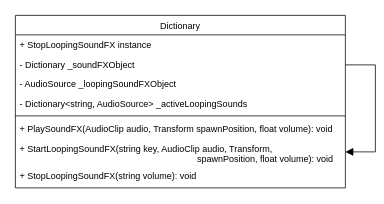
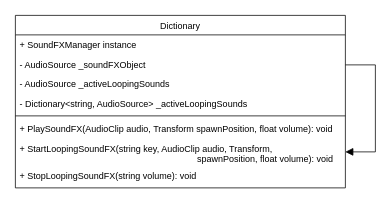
  <mxCell id="0" />
  <mxCell id="1" parent="0" />
  <mxCell id="2" value="Dictionary" style="swimlane;fontStyle=0;align=center;verticalAlign=top;childLayout=stackLayout;horizontal=1;startSize=26;horizontalStack=0;resizeParent=1;resizeLast=0;collapsible=1;marginBottom=0;rounded=0;shadow=0;strokeWidth=1;" parent="1" vertex="1"><mxGeometry x="20" y="20" width="440" height="230" as="geometry"><mxRectangle x="550" y="140" width="160" height="26" as="alternateBounds" /></mxGeometry></mxCell>
- <mxCell id="3" value="+ StopLoopingSoundFX instance" style="text;align=left;verticalAlign=top;spacingLeft=4;spacingRight=4;overflow=hidden;rotatable=0;points=[[0,0.5],[1,0.5]];portConstraint=eastwest;" parent="2" vertex="1"><mxGeometry y="26" width="440" height="26" as="geometry" /></mxCell>
- <mxCell id="4" value="- Dictionary _soundFXObject" style="text;align=left;verticalAlign=top;spacingLeft=4;spacingRight=4;overflow=hidden;rotatable=0;points=[[0,0.5],[1,0.5]];portConstraint=eastwest;" vertex="1" parent="2"><mxGeometry y="52" width="440" height="26" as="geometry" /></mxCell>
- <mxCell id="5" value="- AudioSource _loopingSoundFXObject" style="text;align=left;verticalAlign=top;spacingLeft=4;spacingRight=4;overflow=hidden;rotatable=0;points=[[0,0.5],[1,0.5]];portConstraint=eastwest;" vertex="1" parent="2"><mxGeometry y="78" width="440" height="26" as="geometry" /></mxCell>
+ <mxCell id="3" value="+ SoundFXManager instance" style="text;align=left;verticalAlign=top;spacingLeft=4;spacingRight=4;overflow=hidden;rotatable=0;points=[[0,0.5],[1,0.5]];portConstraint=eastwest;" parent="2" vertex="1"><mxGeometry y="26" width="440" height="26" as="geometry" /></mxCell>
+ <mxCell id="4" value="- AudioSource _soundFXObject" style="text;align=left;verticalAlign=top;spacingLeft=4;spacingRight=4;overflow=hidden;rotatable=0;points=[[0,0.5],[1,0.5]];portConstraint=eastwest;" vertex="1" parent="2"><mxGeometry y="52" width="440" height="26" as="geometry" /></mxCell>
+ <mxCell id="5" value="- AudioSource _activeLoopingSounds" style="text;align=left;verticalAlign=top;spacingLeft=4;spacingRight=4;overflow=hidden;rotatable=0;points=[[0,0.5],[1,0.5]];portConstraint=eastwest;" vertex="1" parent="2"><mxGeometry y="78" width="440" height="26" as="geometry" /></mxCell>
  <mxCell id="6" value="- Dictionary&lt;string, AudioSource&gt; _activeLoopingSounds" style="text;align=left;verticalAlign=top;spacingLeft=4;spacingRight=4;overflow=hidden;rotatable=0;points=[[0,0.5],[1,0.5]];portConstraint=eastwest;" vertex="1" parent="2"><mxGeometry y="104" width="440" height="26" as="geometry" /></mxCell>
  <mxCell id="7" value="" style="line;html=1;strokeWidth=1;align=left;verticalAlign=middle;spacingTop=-1;spacingLeft=3;spacingRight=3;rotatable=0;labelPosition=right;points=[];portConstraint=eastwest;" parent="2" vertex="1"><mxGeometry y="130" width="440" height="8" as="geometry" /></mxCell>
  <mxCell id="8" value="+ PlaySoundFX(AudioClip audio, Transform spawnPosition, float volume): void" style="text;align=left;verticalAlign=top;spacingLeft=4;spacingRight=4;overflow=hidden;rotatable=0;points=[[0,0.5],[1,0.5]];portConstraint=eastwest;" parent="2" vertex="1"><mxGeometry y="138" width="440" height="26" as="geometry" /></mxCell>
  <mxCell id="9" value="+ StartLoopingSoundFX(string key, AudioClip audio, Transform, &#10;                                                                       spawnPosition, float volume): void" style="text;align=left;verticalAlign=top;spacingLeft=4;spacingRight=4;overflow=hidden;rotatable=0;points=[[0,0.5],[1,0.5]];portConstraint=eastwest;" parent="2" vertex="1"><mxGeometry y="164" width="440" height="36" as="geometry" /></mxCell>
  <mxCell id="10" value="" style="html=1;align=left;spacingLeft=2;endArrow=block;rounded=0;edgeStyle=orthogonalEdgeStyle;curved=0;rounded=0;fontSize=12;startSize=8;endSize=8;exitX=1;exitY=0.5;exitDx=0;exitDy=0;entryX=1;entryY=0.5;entryDx=0;entryDy=0;" parent="2" edge="1" target="9"><mxGeometry relative="1" as="geometry"><mxPoint x="440" y="66" as="sourcePoint" /><Array as="points"><mxPoint x="480" y="66" /><mxPoint x="480" y="182" /></Array><mxPoint x="440" y="117.0" as="targetPoint" /></mxGeometry></mxCell>
  <mxCell id="11" value="+ StopLoopingSoundFX(string volume): void" style="text;align=left;verticalAlign=top;spacingLeft=4;spacingRight=4;overflow=hidden;rotatable=0;points=[[0,0.5],[1,0.5]];portConstraint=eastwest;" parent="2" vertex="1"><mxGeometry y="200" width="440" height="26" as="geometry" /></mxCell>
